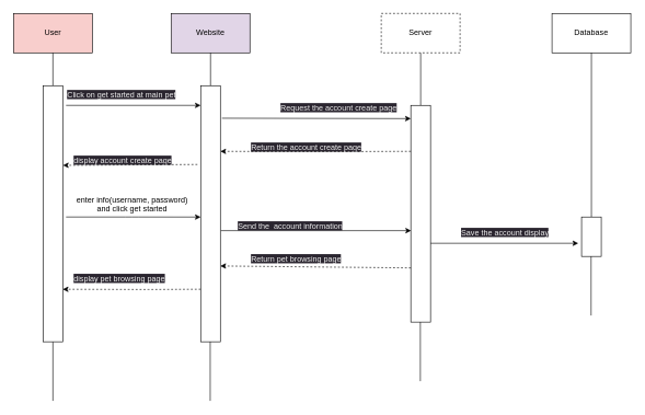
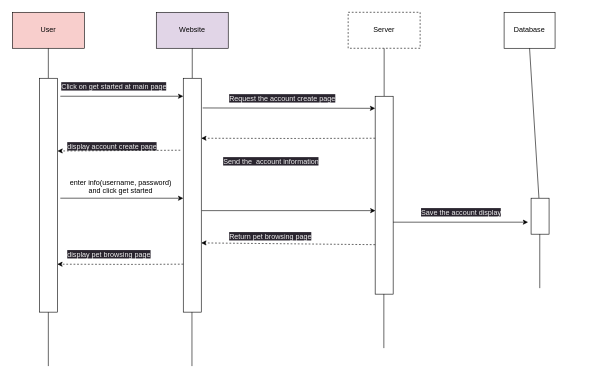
  <mxCell id="0" />
  <mxCell id="1" parent="0" />
  <mxCell id="2" value="Website" style="whiteSpace=wrap;html=1;fillColor=#e1d5e7;" parent="1" vertex="1"><mxGeometry x="260" y="20" width="120" height="60" as="geometry" /></mxCell>
  <mxCell id="3" value="Server" style="whiteSpace=wrap;html=1;dashed=1;" parent="1" vertex="1"><mxGeometry x="580" y="20" width="120" height="60" as="geometry" /></mxCell>
- <mxCell id="4" value="Database" style="whiteSpace=wrap;html=1;" parent="1" vertex="1"><mxGeometry x="840" y="20" width="120" height="60" as="geometry" /></mxCell>
+ <mxCell id="4" value="Database" style="whiteSpace=wrap;html=1;" parent="1" vertex="1"><mxGeometry x="840" y="20" width="85" height="60" as="geometry" /></mxCell>
  <mxCell id="5" value="" style="edgeStyle=none;html=1;exitX=0.5;exitY=1;exitDx=0;exitDy=0;endArrow=none;endFill=0;" parent="1" source="2" target="7" edge="1"><mxGeometry relative="1" as="geometry"><mxPoint x="320" y="560" as="targetPoint" /><mxPoint x="320" y="80" as="sourcePoint" /></mxGeometry></mxCell>
  <mxCell id="6" style="edgeStyle=none;html=1;endArrow=classic;endFill=1;entryX=0;entryY=0.061;entryDx=0;entryDy=0;entryPerimeter=0;exitX=1.08;exitY=0.127;exitDx=0;exitDy=0;exitPerimeter=0;" parent="1" source="7" target="9" edge="1"><mxGeometry relative="1" as="geometry"><mxPoint x="340" y="180" as="sourcePoint" /><mxPoint x="620" y="180" as="targetPoint" /></mxGeometry></mxCell>
  <mxCell id="7" value="" style="whiteSpace=wrap;html=1;" parent="1" vertex="1"><mxGeometry x="305" y="130" width="30" height="390" as="geometry" /></mxCell>
  <mxCell id="8" value="" style="edgeStyle=none;html=1;exitX=0.5;exitY=1;exitDx=0;exitDy=0;endArrow=none;endFill=0;" parent="1" source="3" target="9" edge="1"><mxGeometry relative="1" as="geometry"><mxPoint x="640" y="560" as="targetPoint" /><mxPoint x="640" y="80" as="sourcePoint" /></mxGeometry></mxCell>
  <mxCell id="9" value="" style="whiteSpace=wrap;html=1;" parent="1" vertex="1"><mxGeometry x="625" y="160" width="30" height="330" as="geometry" /></mxCell>
  <mxCell id="10" value="User" style="whiteSpace=wrap;html=1;fillColor=#f8cecc;" parent="1" vertex="1"><mxGeometry x="20" y="20" width="120" height="60" as="geometry" /></mxCell>
  <mxCell id="11" value="" style="edgeStyle=none;html=1;exitX=0.5;exitY=1;exitDx=0;exitDy=0;endArrow=none;endFill=0;" parent="1" source="10" target="13" edge="1"><mxGeometry relative="1" as="geometry"><mxPoint x="80" y="560" as="targetPoint" /><mxPoint x="80" y="80" as="sourcePoint" /></mxGeometry></mxCell>
  <mxCell id="12" style="html=1;exitX=0.5;exitY=1;exitDx=0;exitDy=0;endArrow=none;endFill=0;" parent="1" source="13" edge="1"><mxGeometry relative="1" as="geometry"><mxPoint x="80" y="610" as="targetPoint" /></mxGeometry></mxCell>
  <mxCell id="13" value="" style="whiteSpace=wrap;html=1;" parent="1" vertex="1"><mxGeometry x="65" y="130" width="30" height="390" as="geometry" /></mxCell>
  <mxCell id="14" style="edgeStyle=none;html=1;endArrow=classic;endFill=1;entryX=0.047;entryY=0.148;entryDx=0;entryDy=0;entryPerimeter=0;" parent="1" edge="1"><mxGeometry relative="1" as="geometry"><mxPoint x="100" y="160" as="sourcePoint" /><mxPoint x="305" y="160" as="targetPoint" /></mxGeometry></mxCell>
- <mxCell id="15" value="&lt;span style=&quot;color: rgb(240, 240, 240); font-family: Helvetica; font-size: 12px; font-style: normal; font-variant-ligatures: normal; font-variant-caps: normal; font-weight: 400; letter-spacing: normal; orphans: 2; text-align: center; text-indent: 0px; text-transform: none; widows: 2; word-spacing: 0px; -webkit-text-stroke-width: 0px; background-color: rgb(42, 37, 47); text-decoration-thickness: initial; text-decoration-style: initial; text-decoration-color: initial; float: none; display: inline !important;&quot;&gt;Click on get started at main pet&lt;/span&gt;" style="text;whiteSpace=wrap;html=1;" parent="1" vertex="1"><mxGeometry x="100" y="130" width="180" height="20" as="geometry" /></mxCell>
- <mxCell id="16" value="&lt;span style=&quot;color: rgb(240, 240, 240); font-family: Helvetica; font-size: 12px; font-style: normal; font-variant-ligatures: normal; font-variant-caps: normal; font-weight: 400; letter-spacing: normal; orphans: 2; text-align: center; text-indent: 0px; text-transform: none; widows: 2; word-spacing: 0px; -webkit-text-stroke-width: 0px; background-color: rgb(42, 37, 47); text-decoration-thickness: initial; text-decoration-style: initial; text-decoration-color: initial; float: none; display: inline !important;&quot;&gt;Request the account create page&lt;br&gt;&lt;/span&gt;" style="text;whiteSpace=wrap;html=1;" parent="1" vertex="1"><mxGeometry x="425" y="150" width="180" height="30" as="geometry" /></mxCell>
+ <mxCell id="15" value="&lt;span style=&quot;color: rgb(240, 240, 240); font-family: Helvetica; font-size: 12px; font-style: normal; font-variant-ligatures: normal; font-variant-caps: normal; font-weight: 400; letter-spacing: normal; orphans: 2; text-align: center; text-indent: 0px; text-transform: none; widows: 2; word-spacing: 0px; -webkit-text-stroke-width: 0px; background-color: rgb(42, 37, 47); text-decoration-thickness: initial; text-decoration-style: initial; text-decoration-color: initial; float: none; display: inline !important;&quot;&gt;Click on get started at main page&lt;/span&gt;" style="text;whiteSpace=wrap;html=1;" parent="1" vertex="1"><mxGeometry x="100" y="130" width="180" height="20" as="geometry" /></mxCell>
+ <mxCell id="16" value="&lt;span style=&quot;color: rgb(240, 240, 240); font-family: Helvetica; font-size: 12px; font-style: normal; font-variant-ligatures: normal; font-variant-caps: normal; font-weight: 400; letter-spacing: normal; orphans: 2; text-align: center; text-indent: 0px; text-transform: none; widows: 2; word-spacing: 0px; -webkit-text-stroke-width: 0px; background-color: rgb(42, 37, 47); text-decoration-thickness: initial; text-decoration-style: initial; text-decoration-color: initial; float: none; display: inline !important;&quot;&gt;Request the account create page&lt;br&gt;&lt;/span&gt;" style="text;whiteSpace=wrap;html=1;" parent="1" vertex="1"><mxGeometry x="380" y="150" width="180" height="30" as="geometry" /></mxCell>
  <mxCell id="17" value="" style="edgeStyle=none;html=1;exitX=0.5;exitY=1;exitDx=0;exitDy=0;endArrow=none;endFill=0;" parent="1" source="4" target="18" edge="1"><mxGeometry relative="1" as="geometry"><mxPoint x="900" y="560" as="targetPoint" /><mxPoint x="900" y="80" as="sourcePoint" /></mxGeometry></mxCell>
  <mxCell id="18" value="" style="whiteSpace=wrap;html=1;" parent="1" vertex="1"><mxGeometry x="885" y="330" width="30" height="60" as="geometry" /></mxCell>
- <mxCell id="19" value="&lt;span style=&quot;color: rgb(240, 240, 240); font-family: Helvetica; font-size: 12px; font-style: normal; font-variant-ligatures: normal; font-variant-caps: normal; font-weight: 400; letter-spacing: normal; orphans: 2; text-align: center; text-indent: 0px; text-transform: none; widows: 2; word-spacing: 0px; -webkit-text-stroke-width: 0px; background-color: rgb(42, 37, 47); text-decoration-thickness: initial; text-decoration-style: initial; text-decoration-color: initial; float: none; display: inline !important;&quot;&gt;Return the account create page&lt;br&gt;&lt;/span&gt;" style="text;whiteSpace=wrap;html=1;" parent="1" vertex="1"><mxGeometry x="380" y="210" width="180" height="20" as="geometry" /></mxCell>
  <mxCell id="20" value="&lt;span style=&quot;color: rgb(240, 240, 240); font-family: Helvetica; font-size: 12px; font-style: normal; font-variant-ligatures: normal; font-variant-caps: normal; font-weight: 400; letter-spacing: normal; orphans: 2; text-align: center; text-indent: 0px; text-transform: none; widows: 2; word-spacing: 0px; -webkit-text-stroke-width: 0px; background-color: rgb(42, 37, 47); text-decoration-thickness: initial; text-decoration-style: initial; text-decoration-color: initial; float: none; display: inline !important;&quot;&gt;display account create page&lt;/span&gt;" style="text;whiteSpace=wrap;html=1;" parent="1" vertex="1"><mxGeometry x="110" y="230" width="180" height="20" as="geometry" /></mxCell>
  <mxCell id="21" style="edgeStyle=none;html=1;exitX=0.011;exitY=0.333;exitDx=0;exitDy=0;endArrow=classic;endFill=1;exitPerimeter=0;dashed=1;" parent="1" edge="1"><mxGeometry relative="1" as="geometry"><mxPoint x="625" y="230" as="sourcePoint" /><mxPoint x="335" y="230" as="targetPoint" /><Array as="points"><mxPoint x="499.67" y="230.41" /></Array></mxGeometry></mxCell>
  <mxCell id="22" style="edgeStyle=none;html=1;entryX=1.011;entryY=0.311;entryDx=0;entryDy=0;endArrow=classic;endFill=1;entryPerimeter=0;dashed=1;" parent="1" target="13" edge="1"><mxGeometry relative="1" as="geometry"><mxPoint x="300" y="250" as="sourcePoint" /><mxPoint x="110" y="250.46" as="targetPoint" /><Array as="points"><mxPoint x="225" y="250.41" /></Array></mxGeometry></mxCell>
  <mxCell id="23" value="&lt;div style=&quot;text-align: center;&quot;&gt;&lt;span style=&quot;background-color: initial;&quot;&gt;enter info(username, password) and click get started&lt;/span&gt;&lt;/div&gt;" style="text;whiteSpace=wrap;html=1;" parent="1" vertex="1"><mxGeometry x="110" y="290" width="180" height="20" as="geometry" /></mxCell>
  <mxCell id="24" style="edgeStyle=none;html=1;endArrow=classic;endFill=1;entryX=0;entryY=0.513;entryDx=0;entryDy=0;entryPerimeter=0;" parent="1" target="7" edge="1"><mxGeometry relative="1" as="geometry"><mxPoint x="100" y="330" as="sourcePoint" /><mxPoint x="300" y="330" as="targetPoint" /><Array as="points"><mxPoint x="200" y="330" /></Array></mxGeometry></mxCell>
  <mxCell id="25" style="edgeStyle=none;html=1;endArrow=classic;endFill=1;entryX=0.013;entryY=0.578;entryDx=0;entryDy=0;entryPerimeter=0;exitX=1.027;exitY=0.566;exitDx=0;exitDy=0;exitPerimeter=0;" parent="1" source="7" target="9" edge="1"><mxGeometry relative="1" as="geometry"><mxPoint x="335" y="354.44" as="sourcePoint" /><mxPoint x="615" y="354.44" as="targetPoint" /></mxGeometry></mxCell>
- <mxCell id="26" value="&lt;span style=&quot;color: rgb(240, 240, 240); font-family: Helvetica; font-size: 12px; font-style: normal; font-variant-ligatures: normal; font-variant-caps: normal; font-weight: 400; letter-spacing: normal; orphans: 2; text-align: center; text-indent: 0px; text-transform: none; widows: 2; word-spacing: 0px; -webkit-text-stroke-width: 0px; background-color: rgb(42, 37, 47); text-decoration-thickness: initial; text-decoration-style: initial; text-decoration-color: initial; float: none; display: inline !important;&quot;&gt;Send the&amp;nbsp; account information&lt;br&gt;&lt;/span&gt;" style="text;whiteSpace=wrap;html=1;" parent="1" vertex="1"><mxGeometry x="360" y="330" width="180" height="20" as="geometry" /></mxCell>
+ <mxCell id="26" value="&lt;span style=&quot;color: rgb(240, 240, 240); font-family: Helvetica; font-size: 12px; font-style: normal; font-variant-ligatures: normal; font-variant-caps: normal; font-weight: 400; letter-spacing: normal; orphans: 2; text-align: center; text-indent: 0px; text-transform: none; widows: 2; word-spacing: 0px; -webkit-text-stroke-width: 0px; background-color: rgb(42, 37, 47); text-decoration-thickness: initial; text-decoration-style: initial; text-decoration-color: initial; float: none; display: inline !important;&quot;&gt;Send the&amp;nbsp; account information&lt;br&gt;&lt;/span&gt;" style="text;whiteSpace=wrap;html=1;" parent="1" vertex="1"><mxGeometry x="370" y="255" width="180" height="20" as="geometry" /></mxCell>
  <mxCell id="27" style="edgeStyle=none;html=1;endArrow=classic;endFill=1;" parent="1" edge="1"><mxGeometry relative="1" as="geometry"><mxPoint x="655" y="370" as="sourcePoint" /><mxPoint x="880" y="370" as="targetPoint" /></mxGeometry></mxCell>
  <mxCell id="28" value="&lt;span style=&quot;color: rgb(240, 240, 240); font-family: Helvetica; font-size: 12px; font-style: normal; font-variant-ligatures: normal; font-variant-caps: normal; font-weight: 400; letter-spacing: normal; orphans: 2; text-align: center; text-indent: 0px; text-transform: none; widows: 2; word-spacing: 0px; -webkit-text-stroke-width: 0px; background-color: rgb(42, 37, 47); text-decoration-thickness: initial; text-decoration-style: initial; text-decoration-color: initial; float: none; display: inline !important;&quot;&gt;Save the account display&lt;br&gt;&lt;/span&gt;" style="text;whiteSpace=wrap;html=1;" parent="1" vertex="1"><mxGeometry x="700" y="340" width="180" height="20" as="geometry" /></mxCell>
  <mxCell id="29" style="edgeStyle=none;html=1;endArrow=classic;endFill=1;dashed=1;exitX=0;exitY=0.75;exitDx=0;exitDy=0;entryX=1;entryY=0.704;entryDx=0;entryDy=0;entryPerimeter=0;" parent="1" source="9" target="7" edge="1"><mxGeometry relative="1" as="geometry"><mxPoint x="620" y="410" as="sourcePoint" /><mxPoint x="335" y="410" as="targetPoint" /><Array as="points" /></mxGeometry></mxCell>
  <mxCell id="30" value="&lt;span style=&quot;color: rgb(240, 240, 240); font-family: Helvetica; font-size: 12px; font-style: normal; font-variant-ligatures: normal; font-variant-caps: normal; font-weight: 400; letter-spacing: normal; orphans: 2; text-align: center; text-indent: 0px; text-transform: none; widows: 2; word-spacing: 0px; -webkit-text-stroke-width: 0px; background-color: rgb(42, 37, 47); text-decoration-thickness: initial; text-decoration-style: initial; text-decoration-color: initial; float: none; display: inline !important;&quot;&gt;Return pet browsing page&lt;br&gt;&lt;/span&gt;" style="text;whiteSpace=wrap;html=1;" parent="1" vertex="1"><mxGeometry x="380" y="380" width="180" height="20" as="geometry" /></mxCell>
  <mxCell id="31" value="&lt;span style=&quot;color: rgb(240, 240, 240); font-family: Helvetica; font-size: 12px; font-style: normal; font-variant-ligatures: normal; font-variant-caps: normal; font-weight: 400; letter-spacing: normal; orphans: 2; text-align: center; text-indent: 0px; text-transform: none; widows: 2; word-spacing: 0px; -webkit-text-stroke-width: 0px; background-color: rgb(42, 37, 47); text-decoration-thickness: initial; text-decoration-style: initial; text-decoration-color: initial; float: none; display: inline !important;&quot;&gt;display pet browsing page&lt;/span&gt;" style="text;whiteSpace=wrap;html=1;" parent="1" vertex="1"><mxGeometry x="110" y="410" width="180" height="20" as="geometry" /></mxCell>
  <mxCell id="32" style="edgeStyle=none;html=1;endArrow=classic;endFill=1;dashed=1;entryX=1;entryY=0.795;entryDx=0;entryDy=0;entryPerimeter=0;" parent="1" target="13" edge="1"><mxGeometry relative="1" as="geometry"><mxPoint x="305" y="440" as="sourcePoint" /><mxPoint x="100" y="440" as="targetPoint" /><Array as="points"><mxPoint x="224.67" y="440.41" /></Array></mxGeometry></mxCell>
  <mxCell id="33" style="html=1;exitX=0.5;exitY=1;exitDx=0;exitDy=0;endArrow=none;endFill=0;" parent="1" edge="1"><mxGeometry relative="1" as="geometry"><mxPoint x="319.5" y="610" as="targetPoint" /><mxPoint x="319.5" y="520" as="sourcePoint" /></mxGeometry></mxCell>
  <mxCell id="34" style="html=1;exitX=0.5;exitY=1;exitDx=0;exitDy=0;endArrow=none;endFill=0;" parent="1" edge="1"><mxGeometry relative="1" as="geometry"><mxPoint x="639.5" y="580" as="targetPoint" /><mxPoint x="639.5" y="490" as="sourcePoint" /></mxGeometry></mxCell>
  <mxCell id="35" style="html=1;exitX=0.5;exitY=1;exitDx=0;exitDy=0;endArrow=none;endFill=0;" parent="1" edge="1"><mxGeometry relative="1" as="geometry"><mxPoint x="899.5" y="480" as="targetPoint" /><mxPoint x="899.5" y="390" as="sourcePoint" /></mxGeometry></mxCell>
